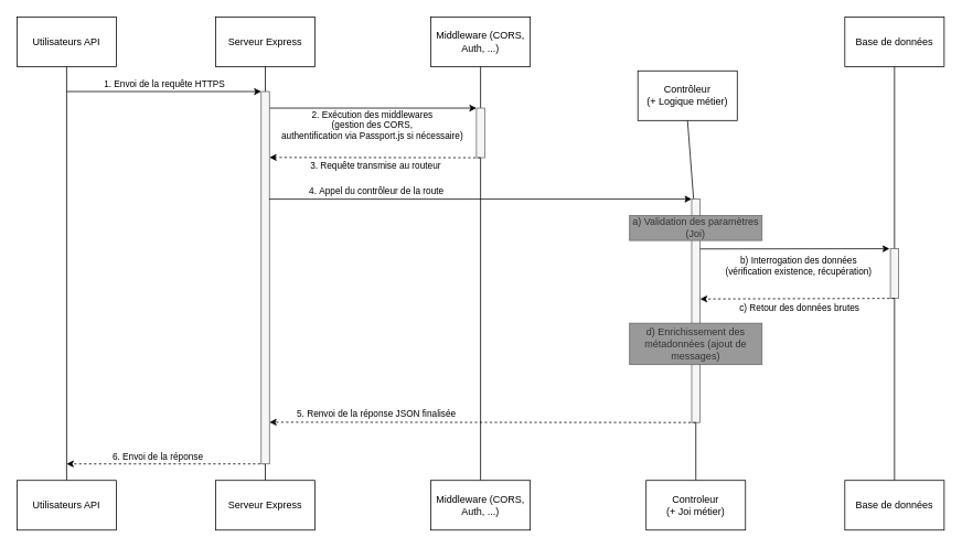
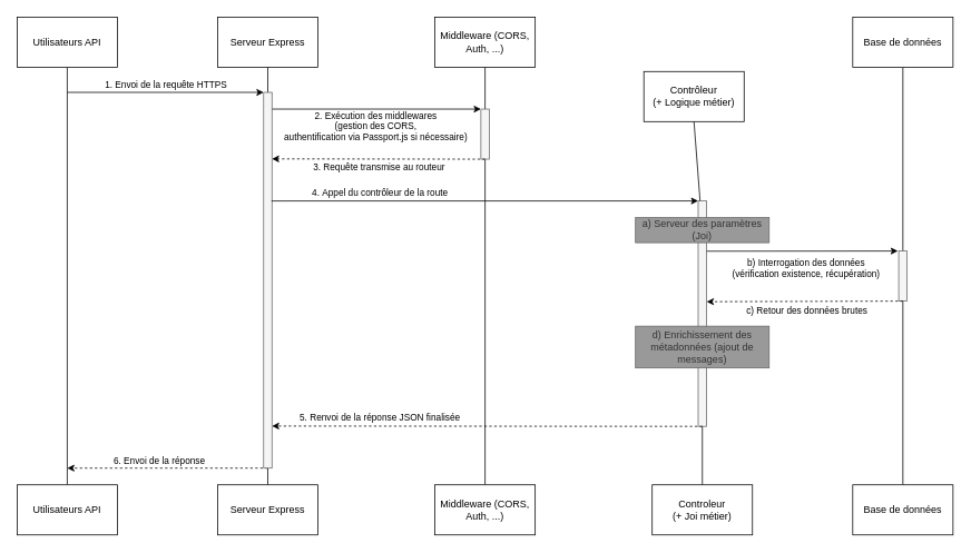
  <mxCell id="0" />
  <mxCell id="1" parent="0" />
  <mxCell id="2" style="edgeStyle=none;html=1;exitX=0.5;exitY=1;exitDx=0;exitDy=0;endArrow=none;endFill=0;" edge="1" parent="1" source="3" target="4"><mxGeometry relative="1" as="geometry" /></mxCell>
  <mxCell id="3" value="Utilisateurs API" style="rounded=0;whiteSpace=wrap;html=1;" vertex="1" parent="1"><mxGeometry x="20" y="20" width="120" height="60" as="geometry" /></mxCell>
  <mxCell id="4" value="Utilisateurs API" style="rounded=0;whiteSpace=wrap;html=1;" vertex="1" parent="1"><mxGeometry x="20" y="580" width="120" height="60" as="geometry" /></mxCell>
  <mxCell id="5" style="edgeStyle=none;html=1;exitX=0.5;exitY=1;exitDx=0;exitDy=0;endArrow=none;endFill=0;" edge="1" parent="1" source="23" target="7"><mxGeometry relative="1" as="geometry" /></mxCell>
  <mxCell id="6" value="Serveur Express" style="rounded=0;whiteSpace=wrap;html=1;" vertex="1" parent="1"><mxGeometry x="260" y="20" width="120" height="60" as="geometry" /></mxCell>
  <mxCell id="7" value="Serveur Express" style="rounded=0;whiteSpace=wrap;html=1;" vertex="1" parent="1"><mxGeometry x="260" y="580" width="120" height="60" as="geometry" /></mxCell>
  <mxCell id="8" style="edgeStyle=none;html=1;exitX=0.5;exitY=1;exitDx=0;exitDy=0;endArrow=none;endFill=0;" edge="1" parent="1" source="35" target="10"><mxGeometry relative="1" as="geometry" /></mxCell>
  <mxCell id="9" value="Middleware (CORS,&lt;br&gt;Auth, ...)" style="rounded=0;whiteSpace=wrap;html=1;" vertex="1" parent="1"><mxGeometry x="520" y="20" width="120" height="60" as="geometry" /></mxCell>
  <mxCell id="10" value="&lt;span style=&quot;color: rgb(0, 0, 0);&quot;&gt;Middleware (CORS,&lt;/span&gt;&lt;br style=&quot;color: rgb(63, 63, 63); scrollbar-color: rgb(226, 226, 226) rgb(251, 251, 251);&quot;&gt;&lt;span style=&quot;color: rgb(0, 0, 0);&quot;&gt;Auth, ...)&lt;/span&gt;" style="rounded=0;whiteSpace=wrap;html=1;" vertex="1" parent="1"><mxGeometry x="520" y="580" width="120" height="60" as="geometry" /></mxCell>
  <mxCell id="11" style="edgeStyle=none;html=1;exitX=0.5;exitY=1;exitDx=0;exitDy=0;endArrow=none;endFill=0;" edge="1" parent="1" source="31" target="13"><mxGeometry relative="1" as="geometry" /></mxCell>
  <mxCell id="12" value="Contrôleur&lt;br&gt;(+ Logique métier)" style="rounded=0;whiteSpace=wrap;html=1;" vertex="1" parent="1"><mxGeometry x="770" y="85" width="120" height="60" as="geometry" /></mxCell>
  <mxCell id="13" value="&lt;span style=&quot;color: rgb(0, 0, 0);&quot;&gt;Controleur&lt;/span&gt;&lt;br style=&quot;color: rgb(63, 63, 63); scrollbar-color: rgb(226, 226, 226) rgb(251, 251, 251);&quot;&gt;&lt;span style=&quot;color: rgb(0, 0, 0);&quot;&gt;(+ Joi métier)&lt;/span&gt;" style="rounded=0;whiteSpace=wrap;html=1;" vertex="1" parent="1"><mxGeometry x="780" y="580" width="120" height="60" as="geometry" /></mxCell>
  <mxCell id="14" value="" style="endArrow=classic;html=1;entryX=0;entryY=0;entryDx=0;entryDy=0;" edge="1" parent="1" target="35"><mxGeometry width="50" height="50" relative="1" as="geometry"><mxPoint x="320" y="130" as="sourcePoint" /><mxPoint x="530" y="120" as="targetPoint" /></mxGeometry></mxCell>
  <mxCell id="15" value="2. Exécution des middlewares&lt;br&gt;(gestion des CORS,&lt;br&gt;authentification via Passport.js si nécessaire)" style="edgeLabel;html=1;align=center;verticalAlign=middle;resizable=0;points=[];" vertex="1" connectable="0" parent="14"><mxGeometry x="-0.3" y="2" relative="1" as="geometry"><mxPoint x="39" y="22" as="offset" /></mxGeometry></mxCell>
  <mxCell id="16" style="edgeStyle=none;html=1;exitX=0.5;exitY=1;exitDx=0;exitDy=0;endArrow=none;endFill=0;" edge="1" parent="1" source="17" target="18"><mxGeometry relative="1" as="geometry" /></mxCell>
  <mxCell id="17" value="Base de données" style="rounded=0;whiteSpace=wrap;html=1;" vertex="1" parent="1"><mxGeometry x="1020" y="20" width="120" height="60" as="geometry" /></mxCell>
  <mxCell id="18" value="&lt;span style=&quot;color: rgb(0, 0, 0);&quot;&gt;Base de données&lt;/span&gt;" style="rounded=0;whiteSpace=wrap;html=1;" vertex="1" parent="1"><mxGeometry x="1020" y="580" width="120" height="60" as="geometry" /></mxCell>
  <mxCell id="19" value="" style="endArrow=classic;html=1;dashed=1;" edge="1" parent="1"><mxGeometry width="50" height="50" relative="1" as="geometry"><mxPoint x="320" y="560" as="sourcePoint" /><mxPoint x="80" y="560" as="targetPoint" /></mxGeometry></mxCell>
  <mxCell id="20" value="6. Envoi de la réponse" style="edgeLabel;html=1;align=center;verticalAlign=middle;resizable=0;points=[];" vertex="1" connectable="0" parent="19"><mxGeometry x="0.396" y="-1" relative="1" as="geometry"><mxPoint x="37" y="-9" as="offset" /></mxGeometry></mxCell>
  <mxCell id="21" value="" style="edgeStyle=none;html=1;exitX=0.5;exitY=1;exitDx=0;exitDy=0;endArrow=none;endFill=0;" edge="1" parent="1" source="12" target="31"><mxGeometry relative="1" as="geometry"><mxPoint x="840" y="80" as="sourcePoint" /><mxPoint x="840" y="580" as="targetPoint" /></mxGeometry></mxCell>
  <mxCell id="22" value="" style="edgeStyle=none;html=1;exitX=0.5;exitY=1;exitDx=0;exitDy=0;endArrow=none;endFill=0;" edge="1" parent="1" source="6" target="23"><mxGeometry relative="1" as="geometry"><mxPoint x="320" y="80" as="sourcePoint" /><mxPoint x="320" y="580" as="targetPoint" /></mxGeometry></mxCell>
  <mxCell id="23" value="" style="rounded=0;whiteSpace=wrap;html=1;fillColor=#f5f5f5;fontColor=#333333;strokeColor=#666666;" vertex="1" parent="1"><mxGeometry x="315" y="110" width="10" height="450" as="geometry" /></mxCell>
  <mxCell id="24" value="" style="edgeStyle=none;html=1;exitX=0.5;exitY=1;exitDx=0;exitDy=0;endArrow=none;endFill=0;" edge="1" parent="1" source="9" target="35"><mxGeometry relative="1" as="geometry"><mxPoint x="580" y="80" as="sourcePoint" /><mxPoint x="580" y="580" as="targetPoint" /></mxGeometry></mxCell>
  <mxCell id="25" value="" style="rounded=0;whiteSpace=wrap;html=1;fillColor=#f5f5f5;fontColor=#333333;strokeColor=#666666;" vertex="1" parent="1"><mxGeometry x="835" y="240" width="10" height="270" as="geometry" /></mxCell>
  <mxCell id="26" value="" style="rounded=0;whiteSpace=wrap;html=1;fillColor=#f5f5f5;fontColor=#333333;strokeColor=#666666;" vertex="1" parent="1"><mxGeometry x="1075" y="300" width="10" height="60" as="geometry" /></mxCell>
  <mxCell id="27" value="" style="endArrow=classic;html=1;exitX=1.022;exitY=0.223;exitDx=0;exitDy=0;exitPerimeter=0;" edge="1" parent="1" source="25"><mxGeometry width="50" height="50" relative="1" as="geometry"><mxPoint x="840" y="300" as="sourcePoint" /><mxPoint x="1074" y="300" as="targetPoint" /></mxGeometry></mxCell>
  <mxCell id="28" value="b) Interrogation des données&lt;br&gt;(vérification existence, récupération)" style="edgeLabel;html=1;align=center;verticalAlign=middle;resizable=0;points=[];" vertex="1" connectable="0" parent="27"><mxGeometry x="-0.606" y="4" relative="1" as="geometry"><mxPoint x="73" y="24" as="offset" /></mxGeometry></mxCell>
  <mxCell id="29" value="" style="endArrow=classic;html=1;dashed=1;entryX=1.022;entryY=0.447;entryDx=0;entryDy=0;entryPerimeter=0;" edge="1" parent="1" target="25"><mxGeometry width="50" height="50" relative="1" as="geometry"><mxPoint x="1080" y="360" as="sourcePoint" /><mxPoint x="840" y="360" as="targetPoint" /></mxGeometry></mxCell>
  <mxCell id="30" value="c) Retour des données brutes" style="edgeLabel;html=1;align=center;verticalAlign=middle;resizable=0;points=[];" vertex="1" connectable="0" parent="29"><mxGeometry x="0.425" relative="1" as="geometry"><mxPoint x="51" y="10" as="offset" /></mxGeometry></mxCell>
- <mxCell id="31" value="a) Validation des paramètres (Joi)" style="rounded=0;whiteSpace=wrap;html=1;fillColor=#999999;strokeColor=#666666;fontColor=#333333;" vertex="1" parent="1"><mxGeometry x="760" y="260" width="160" height="30" as="geometry" /></mxCell>
+ <mxCell id="31" value="a) Serveur des paramètres (Joi)" style="rounded=0;whiteSpace=wrap;html=1;fillColor=#999999;strokeColor=#666666;fontColor=#333333;" vertex="1" parent="1"><mxGeometry x="760" y="260" width="160" height="30" as="geometry" /></mxCell>
  <mxCell id="32" value="d)&amp;nbsp;Enrichissement des métadonnées (ajout de messages)" style="rounded=0;whiteSpace=wrap;html=1;fillColor=#999999;strokeColor=#666666;fontColor=#333333;" vertex="1" parent="1"><mxGeometry x="760" y="390" width="160" height="50" as="geometry" /></mxCell>
  <mxCell id="33" value="" style="endArrow=classic;html=1;entryX=0;entryY=0;entryDx=0;entryDy=0;exitX=0.95;exitY=0.289;exitDx=0;exitDy=0;exitPerimeter=0;" edge="1" parent="1" source="23" target="25"><mxGeometry width="50" height="50" relative="1" as="geometry"><mxPoint x="340" y="250" as="sourcePoint" /><mxPoint x="780" y="230" as="targetPoint" /></mxGeometry></mxCell>
  <mxCell id="34" value="4.&amp;nbsp;Appel du contrôleur de la route" style="edgeLabel;html=1;align=center;verticalAlign=middle;resizable=0;points=[];" vertex="1" connectable="0" parent="33"><mxGeometry x="-0.804" y="4" relative="1" as="geometry"><mxPoint x="79" y="-6" as="offset" /></mxGeometry></mxCell>
  <mxCell id="35" value="" style="rounded=0;whiteSpace=wrap;html=1;fillColor=#f5f5f5;fontColor=#333333;strokeColor=#666666;" vertex="1" parent="1"><mxGeometry x="575" y="130" width="10" height="60" as="geometry" /></mxCell>
  <mxCell id="36" value="" style="endArrow=classic;html=1;entryX=0;entryY=0;entryDx=0;entryDy=0;" edge="1" parent="1" target="23"><mxGeometry width="50" height="50" relative="1" as="geometry"><mxPoint x="80" y="110" as="sourcePoint" /><mxPoint x="280" y="130" as="targetPoint" /></mxGeometry></mxCell>
  <mxCell id="37" value="1. Envoi de la requête HTTPS" style="edgeLabel;html=1;align=center;verticalAlign=middle;resizable=0;points=[];" vertex="1" connectable="0" parent="36"><mxGeometry x="-0.2" y="-3" relative="1" as="geometry"><mxPoint x="24" y="-13" as="offset" /></mxGeometry></mxCell>
  <mxCell id="38" value="" style="endArrow=classic;html=1;dashed=1;entryX=1;entryY=0.177;entryDx=0;entryDy=0;entryPerimeter=0;" edge="1" parent="1" target="23"><mxGeometry width="50" height="50" relative="1" as="geometry"><mxPoint x="580" y="190" as="sourcePoint" /><mxPoint x="340" y="190" as="targetPoint" /></mxGeometry></mxCell>
  <mxCell id="39" value="3. Requête transmise au routeur" style="edgeLabel;html=1;align=center;verticalAlign=middle;resizable=0;points=[];" vertex="1" connectable="0" parent="38"><mxGeometry x="0.146" y="1" relative="1" as="geometry"><mxPoint x="19" y="9" as="offset" /></mxGeometry></mxCell>
  <mxCell id="40" value="" style="endArrow=classic;html=1;dashed=1;entryX=1.005;entryY=0.888;entryDx=0;entryDy=0;entryPerimeter=0;" edge="1" parent="1" target="23"><mxGeometry width="50" height="50" relative="1" as="geometry"><mxPoint x="840" y="510" as="sourcePoint" /><mxPoint x="360" y="490" as="targetPoint" /></mxGeometry></mxCell>
  <mxCell id="41" value="5. Renvoi de la réponse JSON finalisée" style="edgeLabel;html=1;align=center;verticalAlign=middle;resizable=0;points=[];" vertex="1" connectable="0" parent="40"><mxGeometry x="0.404" y="2" relative="1" as="geometry"><mxPoint x="-25" y="-12" as="offset" /></mxGeometry></mxCell>
